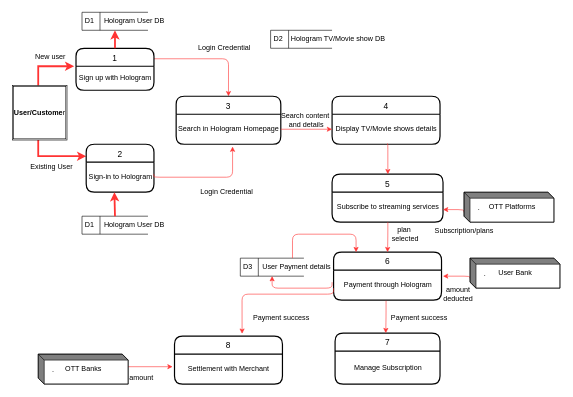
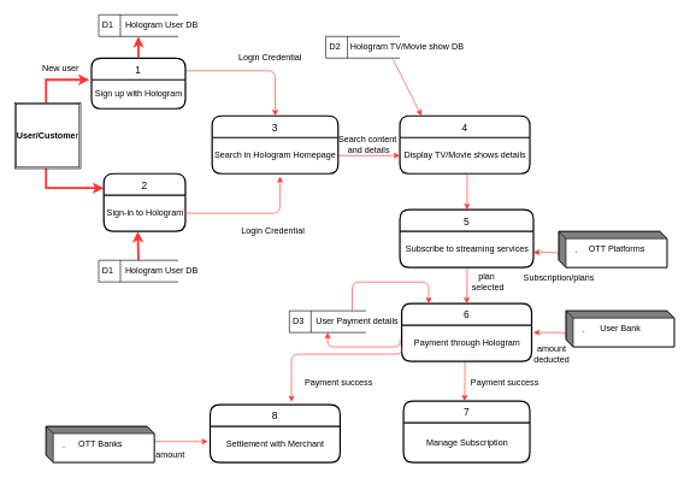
  <mxCell id="0" />
  <mxCell id="1" parent="0" />
  <mxCell id="2" value="" style="endArrow=classic;html=1;fillColor=#FF0000;strokeColor=#FF3333;rounded=0;strokeWidth=3;" parent="1" edge="1"><mxGeometry width="50" height="50" relative="1" as="geometry"><mxPoint x="63" y="160" as="sourcePoint" /><mxPoint x="123" y="110" as="targetPoint" /><Array as="points"><mxPoint x="63" y="110" /></Array></mxGeometry></mxCell>
  <mxCell id="3" value="" style="endArrow=classic;html=1;fillColor=#FF0000;strokeColor=#FF3333;exitX=0.75;exitY=1;exitDx=0;exitDy=0;entryX=0;entryY=0.25;entryDx=0;entryDy=0;rounded=0;strokeWidth=3;" parent="1" target="7" edge="1"><mxGeometry width="50" height="50" relative="1" as="geometry"><mxPoint x="63" y="210" as="sourcePoint" /><mxPoint x="377" y="350" as="targetPoint" /><Array as="points"><mxPoint x="63" y="260" /></Array></mxGeometry></mxCell>
  <mxCell id="4" value="" style="edgeStyle=segmentEdgeStyle;endArrow=classic;html=1;strokeColor=#FF3333;fillColor=#FF0000;entryX=0.5;entryY=0;entryDx=0;entryDy=0;exitX=1;exitY=0.25;exitDx=0;exitDy=0;" parent="1" source="5" target="9" edge="1"><mxGeometry width="50" height="50" relative="1" as="geometry"><mxPoint x="533" y="180" as="sourcePoint" /><mxPoint x="462.72" y="151" as="targetPoint" /><Array as="points" /></mxGeometry></mxCell>
  <mxCell id="5" value="1" style="swimlane;childLayout=stackLayout;horizontal=1;startSize=30;horizontalStack=0;rounded=1;fontSize=14;fontStyle=0;strokeWidth=2;resizeParent=0;resizeLast=1;shadow=0;dashed=0;align=center;" parent="1" vertex="1"><mxGeometry x="126" y="80" width="130" height="70" as="geometry"><mxRectangle x="20" y="370" width="40" height="30" as="alternateBounds" /></mxGeometry></mxCell>
  <mxCell id="6" value="Sign up with Hologram" style="text;html=1;align=center;verticalAlign=middle;resizable=0;points=[];autosize=1;" parent="5" vertex="1"><mxGeometry y="30" width="130" height="40" as="geometry" /></mxCell>
  <mxCell id="7" value="2" style="swimlane;childLayout=stackLayout;horizontal=1;startSize=30;horizontalStack=0;rounded=1;fontSize=14;fontStyle=0;strokeWidth=2;resizeParent=0;resizeLast=1;shadow=0;dashed=0;align=center;" parent="1" vertex="1"><mxGeometry x="143" y="240" width="113" height="80" as="geometry"><mxRectangle x="20" y="370" width="40" height="30" as="alternateBounds" /></mxGeometry></mxCell>
  <mxCell id="8" value="Sign-in to Hologram" style="text;html=1;align=center;verticalAlign=middle;resizable=0;points=[];autosize=1;" parent="7" vertex="1"><mxGeometry y="30" width="113" height="50" as="geometry" /></mxCell>
  <mxCell id="9" value="3" style="swimlane;childLayout=stackLayout;horizontal=1;startSize=30;horizontalStack=0;rounded=1;fontSize=14;fontStyle=0;strokeWidth=2;resizeParent=0;resizeLast=1;shadow=0;dashed=0;align=center;" parent="1" vertex="1"><mxGeometry x="293" y="160" width="174.5" height="80" as="geometry"><mxRectangle x="20" y="370" width="40" height="30" as="alternateBounds" /></mxGeometry></mxCell>
  <mxCell id="10" value="Search in Hologram Homepage" style="text;html=1;align=center;verticalAlign=middle;resizable=0;points=[];autosize=1;" parent="9" vertex="1"><mxGeometry y="30" width="174.5" height="50" as="geometry" /></mxCell>
  <mxCell id="11" value="4" style="swimlane;childLayout=stackLayout;horizontal=1;startSize=30;horizontalStack=0;rounded=1;fontSize=14;fontStyle=0;strokeWidth=2;resizeParent=0;resizeLast=1;shadow=0;dashed=0;align=center;" parent="1" vertex="1"><mxGeometry x="553" y="160" width="180" height="80" as="geometry"><mxRectangle x="20" y="370" width="40" height="30" as="alternateBounds" /></mxGeometry></mxCell>
  <mxCell id="12" value="Display TV/Movie shows details" style="text;html=1;align=center;verticalAlign=middle;resizable=0;points=[];autosize=1;" parent="11" vertex="1"><mxGeometry y="30" width="180" height="50" as="geometry" /></mxCell>
  <mxCell id="13" value="D2&amp;nbsp; &amp;nbsp; Hologram TV/Movie show DB" style="html=1;dashed=0;whitespace=wrap;shape=mxgraph.dfd.dataStoreID;align=left;spacingLeft=3;points=[[0,0],[0.5,0],[1,0],[0,0.5],[1,0.5],[0,1],[0.5,1],[1,1]];" parent="1" vertex="1"><mxGeometry x="450.5" y="50" width="102.5" height="30" as="geometry" /></mxCell>
  <mxCell id="14" value="D1&amp;nbsp; &amp;nbsp; &amp;nbsp;Hologram User DB" style="html=1;dashed=0;whitespace=wrap;shape=mxgraph.dfd.dataStoreID;align=left;spacingLeft=3;points=[[0,0],[0.5,0],[1,0],[0,0.5],[1,0.5],[0,1],[0.5,1],[1,1]];" parent="1" vertex="1"><mxGeometry x="136" y="360" width="110" height="30" as="geometry" /></mxCell>
  <mxCell id="15" value="5" style="swimlane;childLayout=stackLayout;horizontal=1;startSize=30;horizontalStack=0;rounded=1;fontSize=14;fontStyle=0;strokeWidth=2;resizeParent=0;resizeLast=1;shadow=0;dashed=0;align=center;" parent="1" vertex="1"><mxGeometry x="553" y="290" width="185" height="80" as="geometry"><mxRectangle x="20" y="370" width="40" height="30" as="alternateBounds" /></mxGeometry></mxCell>
  <mxCell id="16" value="Subscribe to streaming services" style="text;html=1;align=center;verticalAlign=middle;resizable=0;points=[];autosize=1;" parent="15" vertex="1"><mxGeometry y="30" width="185" height="50" as="geometry" /></mxCell>
  <mxCell id="17" value="6" style="swimlane;childLayout=stackLayout;horizontal=1;startSize=30;horizontalStack=0;rounded=1;fontSize=14;fontStyle=0;strokeWidth=2;resizeParent=0;resizeLast=1;shadow=0;dashed=0;align=center;" parent="1" vertex="1"><mxGeometry x="555.5" y="420" width="180" height="80" as="geometry"><mxRectangle x="20" y="370" width="40" height="30" as="alternateBounds" /></mxGeometry></mxCell>
  <mxCell id="18" value="Payment through Hologram" style="text;html=1;align=center;verticalAlign=middle;resizable=0;points=[];autosize=1;" parent="17" vertex="1"><mxGeometry y="30" width="180" height="50" as="geometry" /></mxCell>
  <mxCell id="19" value="7" style="swimlane;childLayout=stackLayout;horizontal=1;startSize=30;horizontalStack=0;rounded=1;fontSize=14;fontStyle=0;strokeWidth=2;resizeParent=0;resizeLast=1;shadow=0;dashed=0;align=center;" parent="1" vertex="1"><mxGeometry x="558" y="555" width="175" height="85" as="geometry"><mxRectangle x="20" y="370" width="40" height="30" as="alternateBounds" /></mxGeometry></mxCell>
  <mxCell id="20" value="Manage Subscription" style="text;html=1;align=center;verticalAlign=middle;resizable=0;points=[];autosize=1;" parent="19" vertex="1"><mxGeometry y="30" width="175" height="55" as="geometry" /></mxCell>
  <mxCell id="21" value="8" style="swimlane;childLayout=stackLayout;horizontal=1;startSize=30;horizontalStack=0;rounded=1;fontSize=14;fontStyle=0;strokeWidth=2;resizeParent=0;resizeLast=1;shadow=0;dashed=0;align=center;" parent="1" vertex="1"><mxGeometry x="290.25" y="560" width="180" height="80" as="geometry"><mxRectangle x="20" y="370" width="40" height="30" as="alternateBounds" /></mxGeometry></mxCell>
  <mxCell id="22" value="Settlement with Merchant" style="text;html=1;align=center;verticalAlign=middle;resizable=0;points=[];autosize=1;" parent="21" vertex="1"><mxGeometry y="30" width="180" height="50" as="geometry" /></mxCell>
  <mxCell id="23" value="D1&amp;nbsp; &amp;nbsp; &amp;nbsp;Hologram User DB" style="html=1;dashed=0;whitespace=wrap;shape=mxgraph.dfd.dataStoreID;align=left;spacingLeft=3;points=[[0,0],[0.5,0],[1,0],[0,0.5],[1,0.5],[0,1],[0.5,1],[1,1]];" parent="1" vertex="1"><mxGeometry x="136" y="20" width="110" height="30" as="geometry" /></mxCell>
  <mxCell id="24" value="" style="endArrow=classic;html=1;fillColor=#FF0000;strokeColor=#FF3333;entryX=0.5;entryY=1;entryDx=0;entryDy=0;exitX=0.5;exitY=0;exitDx=0;exitDy=0;rounded=0;strokeWidth=3;" parent="1" source="5" target="23" edge="1"><mxGeometry width="50" height="50" relative="1" as="geometry"><mxPoint x="181" y="77" as="sourcePoint" /><mxPoint x="213" y="68" as="targetPoint" /></mxGeometry></mxCell>
  <mxCell id="25" value="" style="edgeStyle=segmentEdgeStyle;endArrow=classic;html=1;strokeColor=#FF3333;fillColor=#FF0000;entryX=0.539;entryY=1.08;entryDx=0;entryDy=0;entryPerimeter=0;exitX=0.991;exitY=0.4;exitDx=0;exitDy=0;exitPerimeter=0;" parent="1" source="8" target="10" edge="1"><mxGeometry width="50" height="50" relative="1" as="geometry"><mxPoint x="256" y="287" as="sourcePoint" /><mxPoint x="451" y="227" as="targetPoint" /><Array as="points"><mxPoint x="256" y="290" /><mxPoint x="256" y="295" /><mxPoint x="387" y="295" /></Array></mxGeometry></mxCell>
  <mxCell id="26" value="" style="endArrow=classic;html=1;fillColor=#FF0000;strokeColor=#FF3333;exitX=0.5;exitY=0;exitDx=0;exitDy=0;entryX=0.416;entryY=1;entryDx=0;entryDy=0;entryPerimeter=0;rounded=0;strokeWidth=3;" parent="1" source="14" target="8" edge="1"><mxGeometry width="50" height="50" relative="1" as="geometry"><mxPoint x="73" y="220" as="sourcePoint" /><mxPoint x="193" y="323" as="targetPoint" /><Array as="points" /></mxGeometry></mxCell>
  <mxCell id="27" value="" style="edgeStyle=segmentEdgeStyle;endArrow=classic;html=1;strokeColor=#FF3333;fillColor=#FF0000;" parent="1" source="10" edge="1"><mxGeometry width="50" height="50" relative="1" as="geometry"><mxPoint x="483" y="220" as="sourcePoint" /><mxPoint x="553" y="215" as="targetPoint" /><Array as="points" /></mxGeometry></mxCell>
  <mxCell id="28" value="" style="edgeStyle=segmentEdgeStyle;endArrow=classic;html=1;strokeColor=#FF3333;fillColor=#FF0000;exitX=0.511;exitY=0.98;exitDx=0;exitDy=0;exitPerimeter=0;" parent="1" source="12" edge="1"><mxGeometry width="50" height="50" relative="1" as="geometry"><mxPoint x="646" y="250" as="sourcePoint" /><mxPoint x="646" y="290" as="targetPoint" /><Array as="points"><mxPoint x="646" y="239" /></Array></mxGeometry></mxCell>
  <mxCell id="29" value="" style="edgeStyle=segmentEdgeStyle;endArrow=classic;html=1;strokeColor=#FF3333;fillColor=#FF0000;entryX=0.5;entryY=0;entryDx=0;entryDy=0;" parent="1" target="17" edge="1"><mxGeometry width="50" height="50" relative="1" as="geometry"><mxPoint x="646" y="370" as="sourcePoint" /><mxPoint x="656" y="390" as="targetPoint" /><Array as="points"><mxPoint x="646" y="393" /></Array></mxGeometry></mxCell>
  <mxCell id="30" value="" style="edgeStyle=segmentEdgeStyle;endArrow=classic;html=1;strokeColor=#FF3333;fillColor=#FF0000;entryX=0.5;entryY=0;entryDx=0;entryDy=0;" parent="1" edge="1"><mxGeometry width="50" height="50" relative="1" as="geometry"><mxPoint x="643" y="501" as="sourcePoint" /><mxPoint x="642.5" y="555" as="targetPoint" /><Array as="points"><mxPoint x="643" y="528" /></Array></mxGeometry></mxCell>
  <mxCell id="31" value="" style="edgeStyle=segmentEdgeStyle;endArrow=classic;html=1;strokeColor=#FF3333;fillColor=#FF0000;exitX=0;exitY=0.75;exitDx=0;exitDy=0;entryX=0.626;entryY=-0.05;entryDx=0;entryDy=0;entryPerimeter=0;" parent="1" source="17" target="21" edge="1"><mxGeometry width="50" height="50" relative="1" as="geometry"><mxPoint x="524" y="490" as="sourcePoint" /><mxPoint x="403" y="550" as="targetPoint" /><Array as="points"><mxPoint x="556" y="490" /><mxPoint x="403" y="490" /></Array></mxGeometry></mxCell>
+ <mxCell id="32" value="" style="endArrow=classic;html=1;fillColor=#FF0000;strokeColor=#FF3333;exitX=0.909;exitY=1.067;exitDx=0;exitDy=0;exitPerimeter=0;entryX=0.167;entryY=0;entryDx=0;entryDy=0;entryPerimeter=0;" parent="1" source="13" target="11" edge="1"><mxGeometry width="50" height="50" relative="1" as="geometry"><mxPoint x="443" y="123" as="sourcePoint" /><mxPoint x="593" y="112" as="targetPoint" /></mxGeometry></mxCell>
  <mxCell id="33" value="" style="edgeStyle=segmentEdgeStyle;endArrow=classic;html=1;strokeColor=#FF3333;fillColor=#FF0000;exitX=0;exitY=0.75;exitDx=0;exitDy=0;" parent="1" target="16" edge="1"><mxGeometry width="50" height="50" relative="1" as="geometry"><mxPoint x="773" y="353.75" as="sourcePoint" /><mxPoint x="741" y="349" as="targetPoint" /><Array as="points"><mxPoint x="773" y="349" /></Array></mxGeometry></mxCell>
  <mxCell id="34" value="D3&amp;nbsp; &amp;nbsp; &amp;nbsp;User Payment details" style="html=1;dashed=0;whitespace=wrap;shape=mxgraph.dfd.dataStoreID;align=left;spacingLeft=3;points=[[0,0],[0.5,0],[1,0],[0,0.5],[1,0.5],[0,1],[0.5,1],[1,1]];" parent="1" vertex="1"><mxGeometry x="400" y="430" width="106" height="30" as="geometry" /></mxCell>
  <mxCell id="35" value="" style="edgeStyle=segmentEdgeStyle;endArrow=classic;html=1;strokeColor=#FF3333;fillColor=#FF0000;" parent="1" edge="1"><mxGeometry width="50" height="50" relative="1" as="geometry"><mxPoint x="487" y="430" as="sourcePoint" /><mxPoint x="593" y="420" as="targetPoint" /><Array as="points"><mxPoint x="487" y="390" /><mxPoint x="593" y="390" /></Array></mxGeometry></mxCell>
  <mxCell id="36" value="" style="edgeStyle=segmentEdgeStyle;endArrow=classic;html=1;strokeColor=#FF3333;fillColor=#FF0000;entryX=0.5;entryY=1;entryDx=0;entryDy=0;" parent="1" target="34" edge="1"><mxGeometry width="50" height="50" relative="1" as="geometry"><mxPoint x="553" y="470" as="sourcePoint" /><mxPoint x="453" y="470" as="targetPoint" /><Array as="points"><mxPoint x="553" y="480" /><mxPoint x="453" y="480" /></Array></mxGeometry></mxCell>
  <mxCell id="37" value="" style="edgeStyle=segmentEdgeStyle;endArrow=classic;html=1;strokeColor=#FF3333;fillColor=#FF0000;exitX=0;exitY=0.75;exitDx=0;exitDy=0;" parent="1" edge="1"><mxGeometry width="50" height="50" relative="1" as="geometry"><mxPoint x="783" y="463.75" as="sourcePoint" /><mxPoint x="738" y="460" as="targetPoint" /><Array as="points"><mxPoint x="783" y="460" /></Array></mxGeometry></mxCell>
  <mxCell id="38" value="" style="edgeStyle=segmentEdgeStyle;endArrow=classic;html=1;strokeColor=#FF3333;fillColor=#FF0000;exitX=1;exitY=0.75;exitDx=0;exitDy=0;" parent="1" edge="1"><mxGeometry width="50" height="50" relative="1" as="geometry"><mxPoint x="213" y="611" as="sourcePoint" /><mxPoint x="287" y="611" as="targetPoint" /><Array as="points"><mxPoint x="287" y="611" /></Array></mxGeometry></mxCell>
  <mxCell id="39" value="&lt;span style=&quot;color: rgba(0 , 0 , 0 , 0) ; font-family: monospace ; font-size: 0px&quot;&gt;%3CmxGraphModel%3E%3Croot%3E%3CmxCell%20id%3D%220%22%2F%3E%3CmxCell%20id%3D%221%22%20parent%3D%220%22%2F%3E%3CmxCell%20id%3D%222%22%20value%3D%22Login%20Credential%22%20style%3D%22text%3Bhtml%3D1%3Balign%3Dcenter%3BverticalAlign%3Dmiddle%3Bresizable%3D0%3Bpoints%3D%5B%5D%3Bautosize%3D1%3B%22%20vertex%3D%221%22%20parent%3D%221%22%3E%3CmxGeometry%20x%3D%22360%22%20y%3D%2260%22%20width%3D%22100%22%20height%3D%2220%22%20as%3D%22geometry%22%2F%3E%3C%2FmxCell%3E%3C%2Froot%3E%3C%2FmxGraphModel%3E&lt;/span&gt;" style="text;html=1;resizable=0;autosize=1;align=center;verticalAlign=middle;points=[];fillColor=none;strokeColor=none;rounded=0;" parent="1" vertex="1"><mxGeometry x="363" y="320" width="20" height="20" as="geometry" /></mxCell>
  <mxCell id="40" value="New user" style="text;html=1;align=center;verticalAlign=middle;resizable=0;points=[];autosize=1;" parent="1" vertex="1"><mxGeometry x="48" y="84" width="70" height="20" as="geometry" /></mxCell>
- <mxCell id="41" value="Existing User" style="text;html=1;align=center;verticalAlign=middle;resizable=0;points=[];autosize=1;" parent="1" vertex="1"><mxGeometry x="40" y="267" width="90" height="20" as="geometry" /></mxCell>
  <mxCell id="42" value="Login Credential" style="text;html=1;align=center;verticalAlign=middle;resizable=0;points=[];autosize=1;" parent="1" vertex="1"><mxGeometry x="323" y="70" width="100" height="20" as="geometry" /></mxCell>
  <mxCell id="43" value="Login Credential" style="text;html=1;align=center;verticalAlign=middle;resizable=0;points=[];autosize=1;" parent="1" vertex="1"><mxGeometry x="327" y="310" width="100" height="20" as="geometry" /></mxCell>
  <mxCell id="44" value="Search content&lt;br&gt;&amp;nbsp;and details" style="text;html=1;align=center;verticalAlign=middle;resizable=0;points=[];autosize=1;" parent="1" vertex="1"><mxGeometry x="458" y="185" width="100" height="30" as="geometry" /></mxCell>
  <mxCell id="45" value="Subscription/plans" style="text;html=1;align=center;verticalAlign=middle;resizable=0;points=[];autosize=1;" parent="1" vertex="1"><mxGeometry x="718" y="375" width="110" height="20" as="geometry" /></mxCell>
  <mxCell id="46" value="plan&lt;br&gt;&amp;nbsp;selected" style="text;html=1;align=center;verticalAlign=middle;resizable=0;points=[];autosize=1;" parent="1" vertex="1"><mxGeometry x="643" y="375" width="60" height="30" as="geometry" /></mxCell>
  <mxCell id="47" value="amount &lt;br&gt;deducted" style="text;html=1;align=center;verticalAlign=middle;resizable=0;points=[];autosize=1;" parent="1" vertex="1"><mxGeometry x="733" y="475" width="60" height="30" as="geometry" /></mxCell>
  <mxCell id="48" value="Payment success" style="text;html=1;align=center;verticalAlign=middle;resizable=0;points=[];autosize=1;" parent="1" vertex="1"><mxGeometry x="643" y="520" width="110" height="20" as="geometry" /></mxCell>
  <mxCell id="49" value="Payment success" style="text;html=1;align=center;verticalAlign=middle;resizable=0;points=[];autosize=1;" parent="1" vertex="1"><mxGeometry x="413" y="520" width="110" height="20" as="geometry" /></mxCell>
  <mxCell id="50" value="amount" style="text;html=1;align=center;verticalAlign=middle;resizable=0;points=[];autosize=1;" parent="1" vertex="1"><mxGeometry x="205.25" y="620" width="60" height="20" as="geometry" /></mxCell>
  <mxCell id="51" value="&lt;span&gt;&amp;nbsp; &amp;nbsp;OTT Platforms&lt;/span&gt;" style="html=1;dashed=0;whitespace=wrap;shape=mxgraph.dfd.externalEntity;shadow=0;" parent="1" vertex="1"><mxGeometry x="773" y="320" width="150" height="50" as="geometry" /></mxCell>
  <mxCell id="52" value="." style="autosize=1;part=1;resizable=0;strokeColor=#FFFFFF;fillColor=inherit;gradientColor=inherit;" parent="51" vertex="1"><mxGeometry width="20" height="20" relative="1" as="geometry"><mxPoint x="15" y="15" as="offset" /></mxGeometry></mxCell>
  <mxCell id="53" value="&lt;span&gt;User Bank&lt;/span&gt;" style="html=1;dashed=0;whitespace=wrap;shape=mxgraph.dfd.externalEntity;shadow=0;" parent="1" vertex="1"><mxGeometry x="783" y="430" width="150" height="50" as="geometry" /></mxCell>
  <mxCell id="54" value="." style="autosize=1;part=1;resizable=0;strokeColor=#FFFFFF;fillColor=#FFFFFF;gradientColor=inherit;" parent="53" vertex="1"><mxGeometry width="20" height="20" relative="1" as="geometry"><mxPoint x="15" y="15" as="offset" /></mxGeometry></mxCell>
  <mxCell id="55" value="&lt;span&gt;OTT Banks&lt;/span&gt;" style="html=1;dashed=0;whitespace=wrap;shape=mxgraph.dfd.externalEntity;shadow=0;" parent="1" vertex="1"><mxGeometry x="63" y="590" width="150" height="50" as="geometry" /></mxCell>
  <mxCell id="56" value="." style="autosize=1;part=1;resizable=0;strokeColor=#FFFFFF;fillColor=inherit;gradientColor=inherit;" parent="55" vertex="1"><mxGeometry width="20" height="20" relative="1" as="geometry"><mxPoint x="15" y="15" as="offset" /></mxGeometry></mxCell>
  <mxCell id="57" value="&lt;b&gt;User/Custome&lt;/b&gt;r" style="shape=ext;double=1;whiteSpace=wrap;html=1;aspect=fixed;" vertex="1" parent="1"><mxGeometry x="20" y="142" width="91" height="91" as="geometry" /></mxCell>
